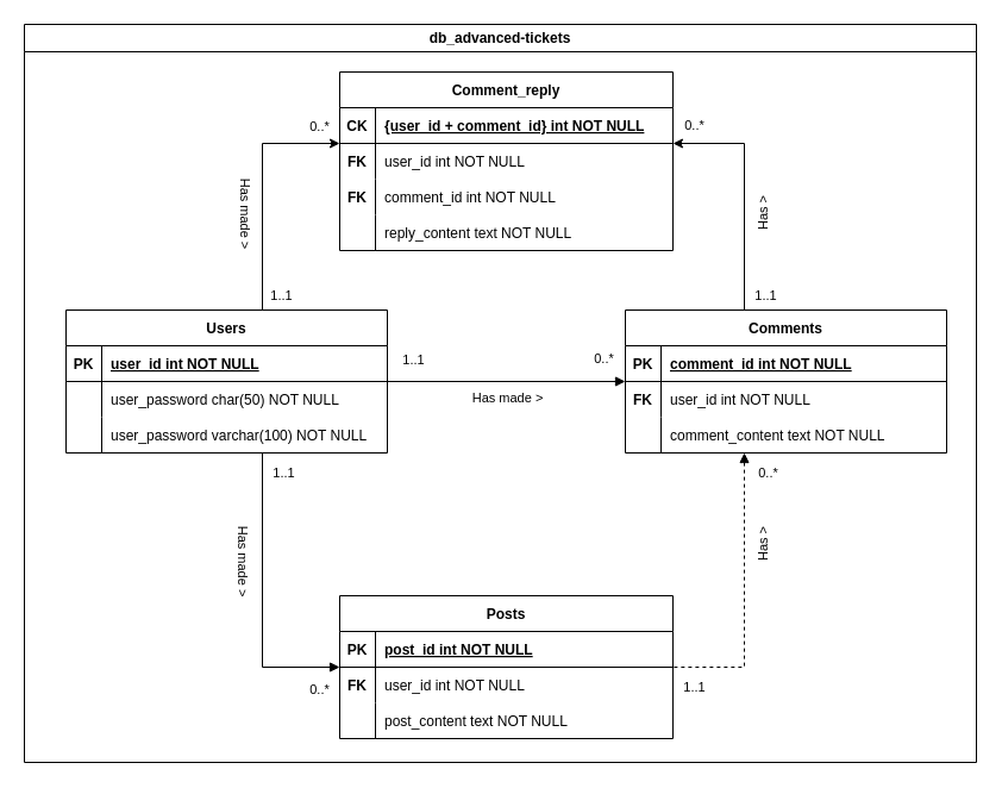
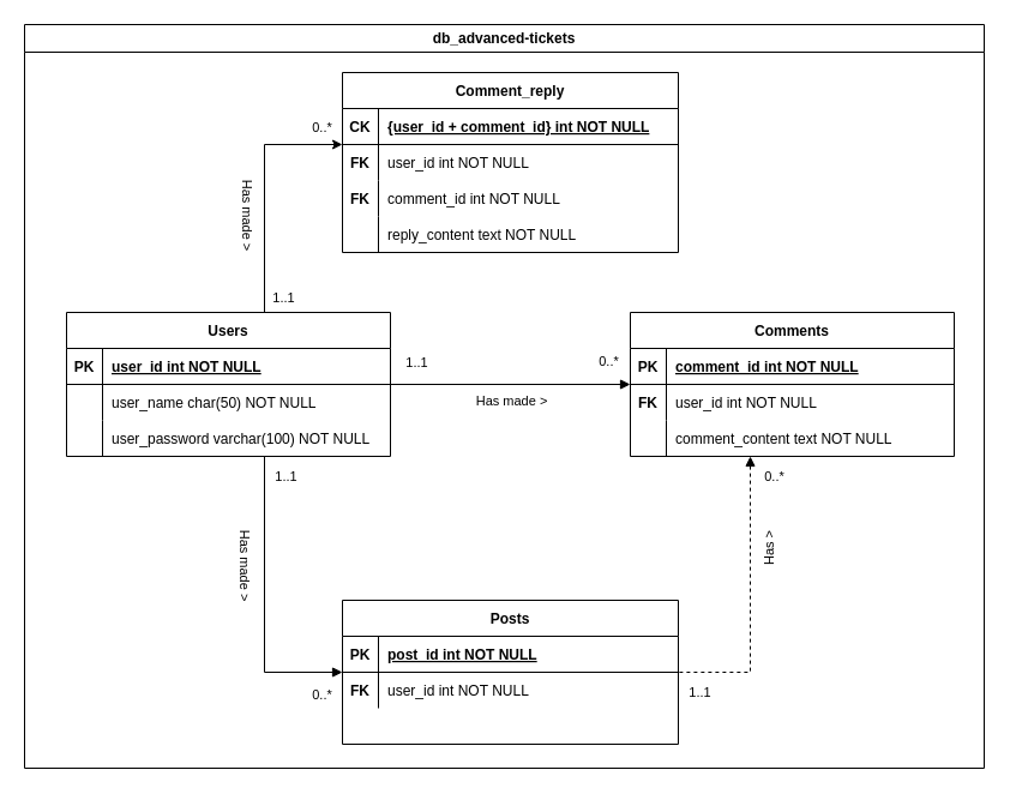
  <mxCell id="0" />
  <mxCell id="1" parent="0" />
  <mxCell id="2" value="" style="edgeStyle=orthogonalEdgeStyle;rounded=0;orthogonalLoop=1;jettySize=auto;html=1;endArrow=block;endFill=1;" edge="1" parent="1" source="13" target="31"><mxGeometry relative="1" as="geometry" /></mxCell>
  <mxCell id="3" value="0..*" style="edgeLabel;html=1;align=center;verticalAlign=middle;resizable=0;points=[];" vertex="1" connectable="0" parent="2"><mxGeometry x="-0.163" y="1" relative="1" as="geometry"><mxPoint x="97" y="-19" as="offset" /></mxGeometry></mxCell>
  <mxCell id="4" value="1..1" style="edgeLabel;html=1;align=center;verticalAlign=middle;resizable=0;points=[];" vertex="1" connectable="0" parent="2"><mxGeometry x="-0.365" y="-2" relative="1" as="geometry"><mxPoint x="-43" y="-21" as="offset" /></mxGeometry></mxCell>
  <mxCell id="5" value="Has made &amp;gt;" style="edgeLabel;html=1;align=center;verticalAlign=middle;resizable=0;points=[];" vertex="1" connectable="0" parent="2"><mxGeometry x="-0.233" y="1" relative="1" as="geometry"><mxPoint x="23" y="14" as="offset" /></mxGeometry></mxCell>
  <mxCell id="6" style="edgeStyle=orthogonalEdgeStyle;rounded=0;orthogonalLoop=1;jettySize=auto;html=1;endArrow=block;endFill=1;" edge="1" parent="1" source="13" target="41"><mxGeometry relative="1" as="geometry"><Array as="points"><mxPoint x="220" y="560" /></Array></mxGeometry></mxCell>
  <mxCell id="7" value="0..*" style="edgeLabel;html=1;align=center;verticalAlign=middle;resizable=0;points=[];" vertex="1" connectable="0" parent="6"><mxGeometry x="0.791" y="-1" relative="1" as="geometry"><mxPoint x="8" y="17" as="offset" /></mxGeometry></mxCell>
  <mxCell id="8" value="1..1" style="edgeLabel;html=1;align=center;verticalAlign=middle;resizable=0;points=[];" vertex="1" connectable="0" parent="6"><mxGeometry x="-0.896" relative="1" as="geometry"><mxPoint x="17" y="3" as="offset" /></mxGeometry></mxCell>
  <mxCell id="9" value="Has made &amp;gt;" style="edgeLabel;html=1;align=center;verticalAlign=middle;resizable=0;points=[];rotation=90;" vertex="1" connectable="0" parent="6"><mxGeometry x="0.177" y="3" relative="1" as="geometry"><mxPoint x="-18" y="-54" as="offset" /></mxGeometry></mxCell>
  <mxCell id="10" style="edgeStyle=orthogonalEdgeStyle;rounded=0;orthogonalLoop=1;jettySize=auto;html=1;" edge="1" parent="1" source="13" target="51"><mxGeometry relative="1" as="geometry"><Array as="points"><mxPoint x="220" y="120" /></Array></mxGeometry></mxCell>
  <mxCell id="11" value="0..*" style="edgeLabel;html=1;align=center;verticalAlign=middle;resizable=0;points=[];" vertex="1" connectable="0" parent="10"><mxGeometry x="-0.053" y="1" relative="1" as="geometry"><mxPoint x="48" y="-58" as="offset" /></mxGeometry></mxCell>
  <mxCell id="12" value="1..1" style="edgeLabel;html=1;align=center;verticalAlign=middle;resizable=0;points=[];" vertex="1" connectable="0" parent="10"><mxGeometry x="-0.747" y="-1" relative="1" as="geometry"><mxPoint x="14" y="13" as="offset" /></mxGeometry></mxCell>
  <mxCell id="13" value="Users" style="shape=table;startSize=30;container=1;collapsible=1;childLayout=tableLayout;fixedRows=1;rowLines=0;fontStyle=1;align=center;resizeLast=1;" parent="1" vertex="1"><mxGeometry x="55" y="260" width="270" height="120" as="geometry" /></mxCell>
  <mxCell id="14" value="" style="shape=partialRectangle;collapsible=0;dropTarget=0;pointerEvents=0;fillColor=none;points=[[0,0.5],[1,0.5]];portConstraint=eastwest;top=0;left=0;right=0;bottom=1;" parent="13" vertex="1"><mxGeometry y="30" width="270" height="30" as="geometry" /></mxCell>
  <mxCell id="15" value="PK" style="shape=partialRectangle;overflow=hidden;connectable=0;fillColor=none;top=0;left=0;bottom=0;right=0;fontStyle=1;" parent="14" vertex="1"><mxGeometry width="30" height="30" as="geometry"><mxRectangle width="30" height="30" as="alternateBounds" /></mxGeometry></mxCell>
  <mxCell id="16" value="user_id int NOT NULL " style="shape=partialRectangle;overflow=hidden;connectable=0;fillColor=none;top=0;left=0;bottom=0;right=0;align=left;spacingLeft=6;fontStyle=5;" parent="14" vertex="1"><mxGeometry x="30" width="240" height="30" as="geometry"><mxRectangle width="240" height="30" as="alternateBounds" /></mxGeometry></mxCell>
  <mxCell id="17" value="" style="shape=partialRectangle;collapsible=0;dropTarget=0;pointerEvents=0;fillColor=none;points=[[0,0.5],[1,0.5]];portConstraint=eastwest;top=0;left=0;right=0;bottom=0;" vertex="1" parent="13"><mxGeometry y="60" width="270" height="30" as="geometry" /></mxCell>
  <mxCell id="18" value="" style="shape=partialRectangle;overflow=hidden;connectable=0;fillColor=none;top=0;left=0;bottom=0;right=0;" vertex="1" parent="17"><mxGeometry width="30" height="30" as="geometry"><mxRectangle width="30" height="30" as="alternateBounds" /></mxGeometry></mxCell>
- <mxCell id="19" value="user_password char(50) NOT NULL" style="shape=partialRectangle;overflow=hidden;connectable=0;fillColor=none;top=0;left=0;bottom=0;right=0;align=left;spacingLeft=6;" vertex="1" parent="17"><mxGeometry x="30" width="240" height="30" as="geometry"><mxRectangle width="240" height="30" as="alternateBounds" /></mxGeometry></mxCell>
+ <mxCell id="19" value="user_name char(50) NOT NULL" style="shape=partialRectangle;overflow=hidden;connectable=0;fillColor=none;top=0;left=0;bottom=0;right=0;align=left;spacingLeft=6;" vertex="1" parent="17"><mxGeometry x="30" width="240" height="30" as="geometry"><mxRectangle width="240" height="30" as="alternateBounds" /></mxGeometry></mxCell>
  <mxCell id="20" value="" style="shape=partialRectangle;collapsible=0;dropTarget=0;pointerEvents=0;fillColor=none;points=[[0,0.5],[1,0.5]];portConstraint=eastwest;top=0;left=0;right=0;bottom=0;" parent="13" vertex="1"><mxGeometry y="90" width="270" height="30" as="geometry" /></mxCell>
  <mxCell id="21" value="" style="shape=partialRectangle;overflow=hidden;connectable=0;fillColor=none;top=0;left=0;bottom=0;right=0;" parent="20" vertex="1"><mxGeometry width="30" height="30" as="geometry"><mxRectangle width="30" height="30" as="alternateBounds" /></mxGeometry></mxCell>
  <mxCell id="22" value="user_password varchar(100) NOT NULL" style="shape=partialRectangle;overflow=hidden;connectable=0;fillColor=none;top=0;left=0;bottom=0;right=0;align=left;spacingLeft=6;" parent="20" vertex="1"><mxGeometry x="30" width="240" height="30" as="geometry"><mxRectangle width="240" height="30" as="alternateBounds" /></mxGeometry></mxCell>
  <mxCell id="23" value="" style="edgeStyle=orthogonalEdgeStyle;rounded=0;orthogonalLoop=1;jettySize=auto;html=1;startArrow=block;startFill=1;endArrow=none;endFill=0;dashed=1;" edge="1" parent="1" source="31" target="41"><mxGeometry relative="1" as="geometry"><Array as="points"><mxPoint x="625" y="560" /></Array></mxGeometry></mxCell>
  <mxCell id="24" value="Has &amp;gt;" style="edgeLabel;html=1;align=center;verticalAlign=middle;resizable=0;points=[];rotation=-90;" vertex="1" connectable="0" parent="23"><mxGeometry x="-0.129" relative="1" as="geometry"><mxPoint x="15" y="-27" as="offset" /></mxGeometry></mxCell>
  <mxCell id="25" value="0..*" style="edgeLabel;html=1;align=center;verticalAlign=middle;resizable=0;points=[];" vertex="1" connectable="0" parent="23"><mxGeometry x="-0.529" y="-1" relative="1" as="geometry"><mxPoint x="20" y="-41" as="offset" /></mxGeometry></mxCell>
  <mxCell id="26" value="1..1" style="edgeLabel;html=1;align=center;verticalAlign=middle;resizable=0;points=[];" vertex="1" connectable="0" parent="23"><mxGeometry x="0.652" relative="1" as="geometry"><mxPoint x="-25" y="16" as="offset" /></mxGeometry></mxCell>
- <mxCell id="27" value="" style="edgeStyle=orthogonalEdgeStyle;rounded=0;orthogonalLoop=1;jettySize=auto;html=1;" edge="1" parent="1" source="31" target="51"><mxGeometry relative="1" as="geometry"><Array as="points"><mxPoint x="625" y="120" /></Array></mxGeometry></mxCell>
- <mxCell id="28" value="0..*" style="edgeLabel;html=1;align=center;verticalAlign=middle;resizable=0;points=[];" vertex="1" connectable="0" parent="27"><mxGeometry x="0.616" y="-3" relative="1" as="geometry"><mxPoint x="-21" y="-13" as="offset" /></mxGeometry></mxCell>
- <mxCell id="29" value="1..1" style="edgeLabel;html=1;align=center;verticalAlign=middle;resizable=0;points=[];" vertex="1" connectable="0" parent="27"><mxGeometry x="-0.533" y="-2" relative="1" as="geometry"><mxPoint x="15" y="34" as="offset" /></mxGeometry></mxCell>
- <mxCell id="30" value="Has &amp;gt;" style="edgeLabel;html=1;align=center;verticalAlign=middle;resizable=0;points=[];rotation=-90;" vertex="1" connectable="0" parent="27"><mxGeometry x="-0.119" relative="1" as="geometry"><mxPoint x="15" y="8" as="offset" /></mxGeometry></mxCell>
  <mxCell id="31" value="Comments" style="shape=table;startSize=30;container=1;collapsible=1;childLayout=tableLayout;fixedRows=1;rowLines=0;fontStyle=1;align=center;resizeLast=1;" vertex="1" parent="1"><mxGeometry x="525" y="260" width="270" height="120" as="geometry" /></mxCell>
  <mxCell id="32" value="" style="shape=partialRectangle;collapsible=0;dropTarget=0;pointerEvents=0;fillColor=none;points=[[0,0.5],[1,0.5]];portConstraint=eastwest;top=0;left=0;right=0;bottom=1;" vertex="1" parent="31"><mxGeometry y="30" width="270" height="30" as="geometry" /></mxCell>
  <mxCell id="33" value="PK" style="shape=partialRectangle;overflow=hidden;connectable=0;fillColor=none;top=0;left=0;bottom=0;right=0;fontStyle=1;" vertex="1" parent="32"><mxGeometry width="30" height="30" as="geometry"><mxRectangle width="30" height="30" as="alternateBounds" /></mxGeometry></mxCell>
  <mxCell id="34" value="comment_id int NOT NULL " style="shape=partialRectangle;overflow=hidden;connectable=0;fillColor=none;top=0;left=0;bottom=0;right=0;align=left;spacingLeft=6;fontStyle=5;" vertex="1" parent="32"><mxGeometry x="30" width="240" height="30" as="geometry"><mxRectangle width="240" height="30" as="alternateBounds" /></mxGeometry></mxCell>
  <mxCell id="35" value="" style="shape=partialRectangle;collapsible=0;dropTarget=0;pointerEvents=0;fillColor=none;points=[[0,0.5],[1,0.5]];portConstraint=eastwest;top=0;left=0;right=0;bottom=0;" vertex="1" parent="31"><mxGeometry y="60" width="270" height="30" as="geometry" /></mxCell>
  <mxCell id="36" value="FK" style="shape=partialRectangle;overflow=hidden;connectable=0;fillColor=none;top=0;left=0;bottom=0;right=0;fontStyle=1" vertex="1" parent="35"><mxGeometry width="30" height="30" as="geometry"><mxRectangle width="30" height="30" as="alternateBounds" /></mxGeometry></mxCell>
  <mxCell id="37" value="user_id int NOT NULL" style="shape=partialRectangle;overflow=hidden;connectable=0;fillColor=none;top=0;left=0;bottom=0;right=0;align=left;spacingLeft=6;" vertex="1" parent="35"><mxGeometry x="30" width="240" height="30" as="geometry"><mxRectangle width="240" height="30" as="alternateBounds" /></mxGeometry></mxCell>
  <mxCell id="38" value="" style="shape=partialRectangle;collapsible=0;dropTarget=0;pointerEvents=0;fillColor=none;points=[[0,0.5],[1,0.5]];portConstraint=eastwest;top=0;left=0;right=0;bottom=0;" vertex="1" parent="31"><mxGeometry y="90" width="270" height="30" as="geometry" /></mxCell>
  <mxCell id="39" value="" style="shape=partialRectangle;overflow=hidden;connectable=0;fillColor=none;top=0;left=0;bottom=0;right=0;" vertex="1" parent="38"><mxGeometry width="30" height="30" as="geometry"><mxRectangle width="30" height="30" as="alternateBounds" /></mxGeometry></mxCell>
  <mxCell id="40" value="comment_content text NOT NULL" style="shape=partialRectangle;overflow=hidden;connectable=0;fillColor=none;top=0;left=0;bottom=0;right=0;align=left;spacingLeft=6;" vertex="1" parent="38"><mxGeometry x="30" width="240" height="30" as="geometry"><mxRectangle width="240" height="30" as="alternateBounds" /></mxGeometry></mxCell>
  <mxCell id="41" value="Posts" style="shape=table;startSize=30;container=1;collapsible=1;childLayout=tableLayout;fixedRows=1;rowLines=0;fontStyle=1;align=center;resizeLast=1;" vertex="1" parent="1"><mxGeometry x="285" y="500" width="280" height="120" as="geometry" /></mxCell>
  <mxCell id="42" value="" style="shape=partialRectangle;collapsible=0;dropTarget=0;pointerEvents=0;fillColor=none;points=[[0,0.5],[1,0.5]];portConstraint=eastwest;top=0;left=0;right=0;bottom=1;" vertex="1" parent="41"><mxGeometry y="30" width="280" height="30" as="geometry" /></mxCell>
  <mxCell id="43" value="PK" style="shape=partialRectangle;overflow=hidden;connectable=0;fillColor=none;top=0;left=0;bottom=0;right=0;fontStyle=1;" vertex="1" parent="42"><mxGeometry width="30" height="30" as="geometry"><mxRectangle width="30" height="30" as="alternateBounds" /></mxGeometry></mxCell>
  <mxCell id="44" value="post_id int NOT NULL " style="shape=partialRectangle;overflow=hidden;connectable=0;fillColor=none;top=0;left=0;bottom=0;right=0;align=left;spacingLeft=6;fontStyle=5;" vertex="1" parent="42"><mxGeometry x="30" width="250" height="30" as="geometry"><mxRectangle width="250" height="30" as="alternateBounds" /></mxGeometry></mxCell>
  <mxCell id="45" value="" style="shape=partialRectangle;collapsible=0;dropTarget=0;pointerEvents=0;fillColor=none;points=[[0,0.5],[1,0.5]];portConstraint=eastwest;top=0;left=0;right=0;bottom=0;" vertex="1" parent="41"><mxGeometry y="60" width="280" height="30" as="geometry" /></mxCell>
  <mxCell id="46" value="FK" style="shape=partialRectangle;overflow=hidden;connectable=0;fillColor=none;top=0;left=0;bottom=0;right=0;fontStyle=1" vertex="1" parent="45"><mxGeometry width="30" height="30" as="geometry"><mxRectangle width="30" height="30" as="alternateBounds" /></mxGeometry></mxCell>
  <mxCell id="47" value="user_id int NOT NULL" style="shape=partialRectangle;overflow=hidden;connectable=0;fillColor=none;top=0;left=0;bottom=0;right=0;align=left;spacingLeft=6;" vertex="1" parent="45"><mxGeometry x="30" width="250" height="30" as="geometry"><mxRectangle width="250" height="30" as="alternateBounds" /></mxGeometry></mxCell>
  <mxCell id="48" value="" style="shape=partialRectangle;collapsible=0;dropTarget=0;pointerEvents=0;fillColor=none;points=[[0,0.5],[1,0.5]];portConstraint=eastwest;top=0;left=0;right=0;bottom=0;" vertex="1" parent="41"><mxGeometry y="90" width="280" height="30" as="geometry" /></mxCell>
  <mxCell id="49" value="" style="shape=partialRectangle;overflow=hidden;connectable=0;fillColor=none;top=0;left=0;bottom=0;right=0;" vertex="1" parent="48"><mxGeometry width="30" height="30" as="geometry"><mxRectangle width="30" height="30" as="alternateBounds" /></mxGeometry></mxCell>
- <mxCell id="50" value="post_content text NOT NULL" style="shape=partialRectangle;overflow=hidden;connectable=0;fillColor=none;top=0;left=0;bottom=0;right=0;align=left;spacingLeft=6;" vertex="1" parent="48"><mxGeometry x="30" width="250" height="30" as="geometry"><mxRectangle width="250" height="30" as="alternateBounds" /></mxGeometry></mxCell>
  <mxCell id="51" value="Comment_reply" style="shape=table;startSize=30;container=1;collapsible=1;childLayout=tableLayout;fixedRows=1;rowLines=0;fontStyle=1;align=center;resizeLast=1;" vertex="1" parent="1"><mxGeometry x="285" y="60" width="280" height="150" as="geometry" /></mxCell>
  <mxCell id="52" value="" style="shape=partialRectangle;collapsible=0;dropTarget=0;pointerEvents=0;fillColor=none;points=[[0,0.5],[1,0.5]];portConstraint=eastwest;top=0;left=0;right=0;bottom=1;" vertex="1" parent="51"><mxGeometry y="30" width="280" height="30" as="geometry" /></mxCell>
  <mxCell id="53" value="CK" style="shape=partialRectangle;overflow=hidden;connectable=0;fillColor=none;top=0;left=0;bottom=0;right=0;fontStyle=1;" vertex="1" parent="52"><mxGeometry width="30" height="30" as="geometry"><mxRectangle width="30" height="30" as="alternateBounds" /></mxGeometry></mxCell>
  <mxCell id="54" value="{user_id + comment_id} int NOT NULL " style="shape=partialRectangle;overflow=hidden;connectable=0;fillColor=none;top=0;left=0;bottom=0;right=0;align=left;spacingLeft=6;fontStyle=5;" vertex="1" parent="52"><mxGeometry x="30" width="250" height="30" as="geometry"><mxRectangle width="250" height="30" as="alternateBounds" /></mxGeometry></mxCell>
  <mxCell id="55" value="" style="shape=partialRectangle;collapsible=0;dropTarget=0;pointerEvents=0;fillColor=none;points=[[0,0.5],[1,0.5]];portConstraint=eastwest;top=0;left=0;right=0;bottom=0;" vertex="1" parent="51"><mxGeometry y="60" width="280" height="30" as="geometry" /></mxCell>
  <mxCell id="56" value="FK" style="shape=partialRectangle;overflow=hidden;connectable=0;fillColor=none;top=0;left=0;bottom=0;right=0;fontStyle=1" vertex="1" parent="55"><mxGeometry width="30" height="30" as="geometry"><mxRectangle width="30" height="30" as="alternateBounds" /></mxGeometry></mxCell>
  <mxCell id="57" value="user_id int NOT NULL" style="shape=partialRectangle;overflow=hidden;connectable=0;fillColor=none;top=0;left=0;bottom=0;right=0;align=left;spacingLeft=6;" vertex="1" parent="55"><mxGeometry x="30" width="250" height="30" as="geometry"><mxRectangle width="250" height="30" as="alternateBounds" /></mxGeometry></mxCell>
  <mxCell id="58" value="" style="shape=partialRectangle;collapsible=0;dropTarget=0;pointerEvents=0;fillColor=none;points=[[0,0.5],[1,0.5]];portConstraint=eastwest;top=0;left=0;right=0;bottom=0;" vertex="1" parent="51"><mxGeometry y="90" width="280" height="30" as="geometry" /></mxCell>
  <mxCell id="59" value="FK" style="shape=partialRectangle;overflow=hidden;connectable=0;fillColor=none;top=0;left=0;bottom=0;right=0;fontStyle=1" vertex="1" parent="58"><mxGeometry width="30" height="30" as="geometry"><mxRectangle width="30" height="30" as="alternateBounds" /></mxGeometry></mxCell>
  <mxCell id="60" value="comment_id int NOT NULL" style="shape=partialRectangle;overflow=hidden;connectable=0;fillColor=none;top=0;left=0;bottom=0;right=0;align=left;spacingLeft=6;" vertex="1" parent="58"><mxGeometry x="30" width="250" height="30" as="geometry"><mxRectangle width="250" height="30" as="alternateBounds" /></mxGeometry></mxCell>
  <mxCell id="61" value="" style="shape=partialRectangle;collapsible=0;dropTarget=0;pointerEvents=0;fillColor=none;points=[[0,0.5],[1,0.5]];portConstraint=eastwest;top=0;left=0;right=0;bottom=0;" vertex="1" parent="51"><mxGeometry y="120" width="280" height="30" as="geometry" /></mxCell>
  <mxCell id="62" value="" style="shape=partialRectangle;overflow=hidden;connectable=0;fillColor=none;top=0;left=0;bottom=0;right=0;" vertex="1" parent="61"><mxGeometry width="30" height="30" as="geometry"><mxRectangle width="30" height="30" as="alternateBounds" /></mxGeometry></mxCell>
  <mxCell id="63" value="reply_content text NOT NULL" style="shape=partialRectangle;overflow=hidden;connectable=0;fillColor=none;top=0;left=0;bottom=0;right=0;align=left;spacingLeft=6;" vertex="1" parent="61"><mxGeometry x="30" width="250" height="30" as="geometry"><mxRectangle width="250" height="30" as="alternateBounds" /></mxGeometry></mxCell>
  <mxCell id="64" value="db_advanced-tickets" style="swimlane;whiteSpace=wrap;html=1;" vertex="1" parent="1"><mxGeometry x="20" y="20" width="800" height="620" as="geometry" /></mxCell>
  <mxCell id="65" value="Has made &amp;gt;" style="edgeLabel;html=1;align=center;verticalAlign=middle;resizable=0;points=[];rotation=90;" vertex="1" connectable="0" parent="1"><mxGeometry x="206.004" y="177.998" as="geometry" /></mxCell>
